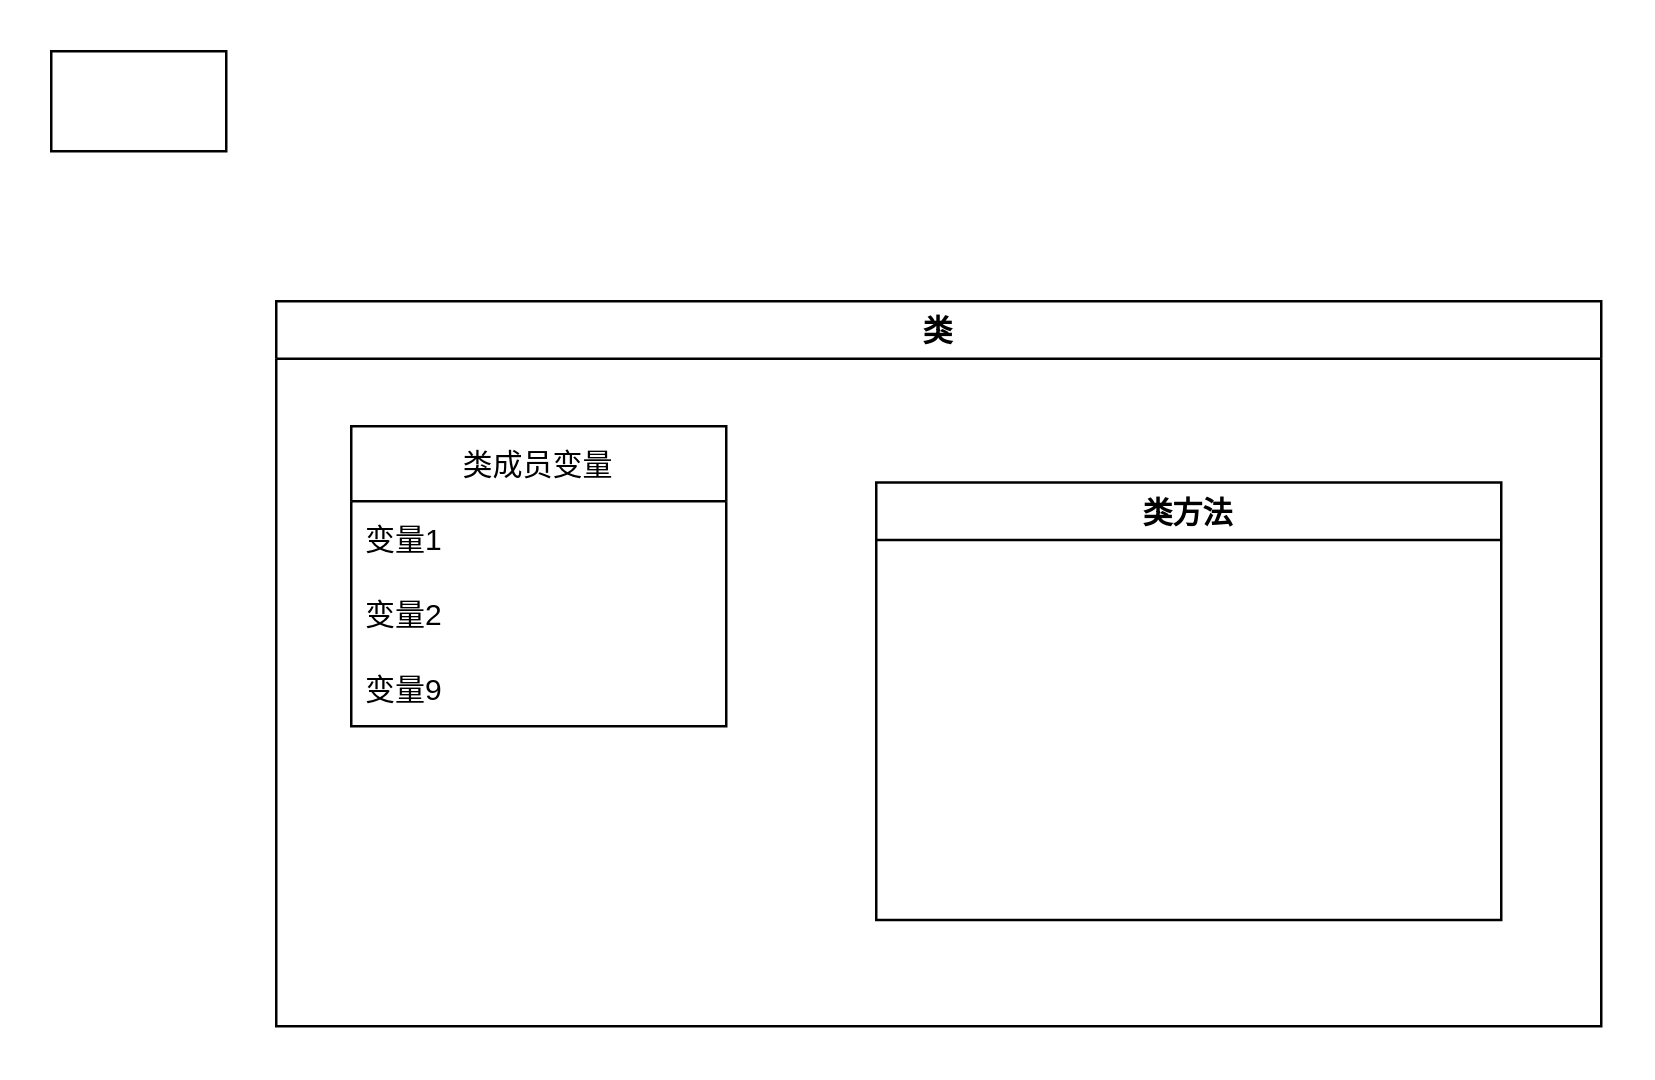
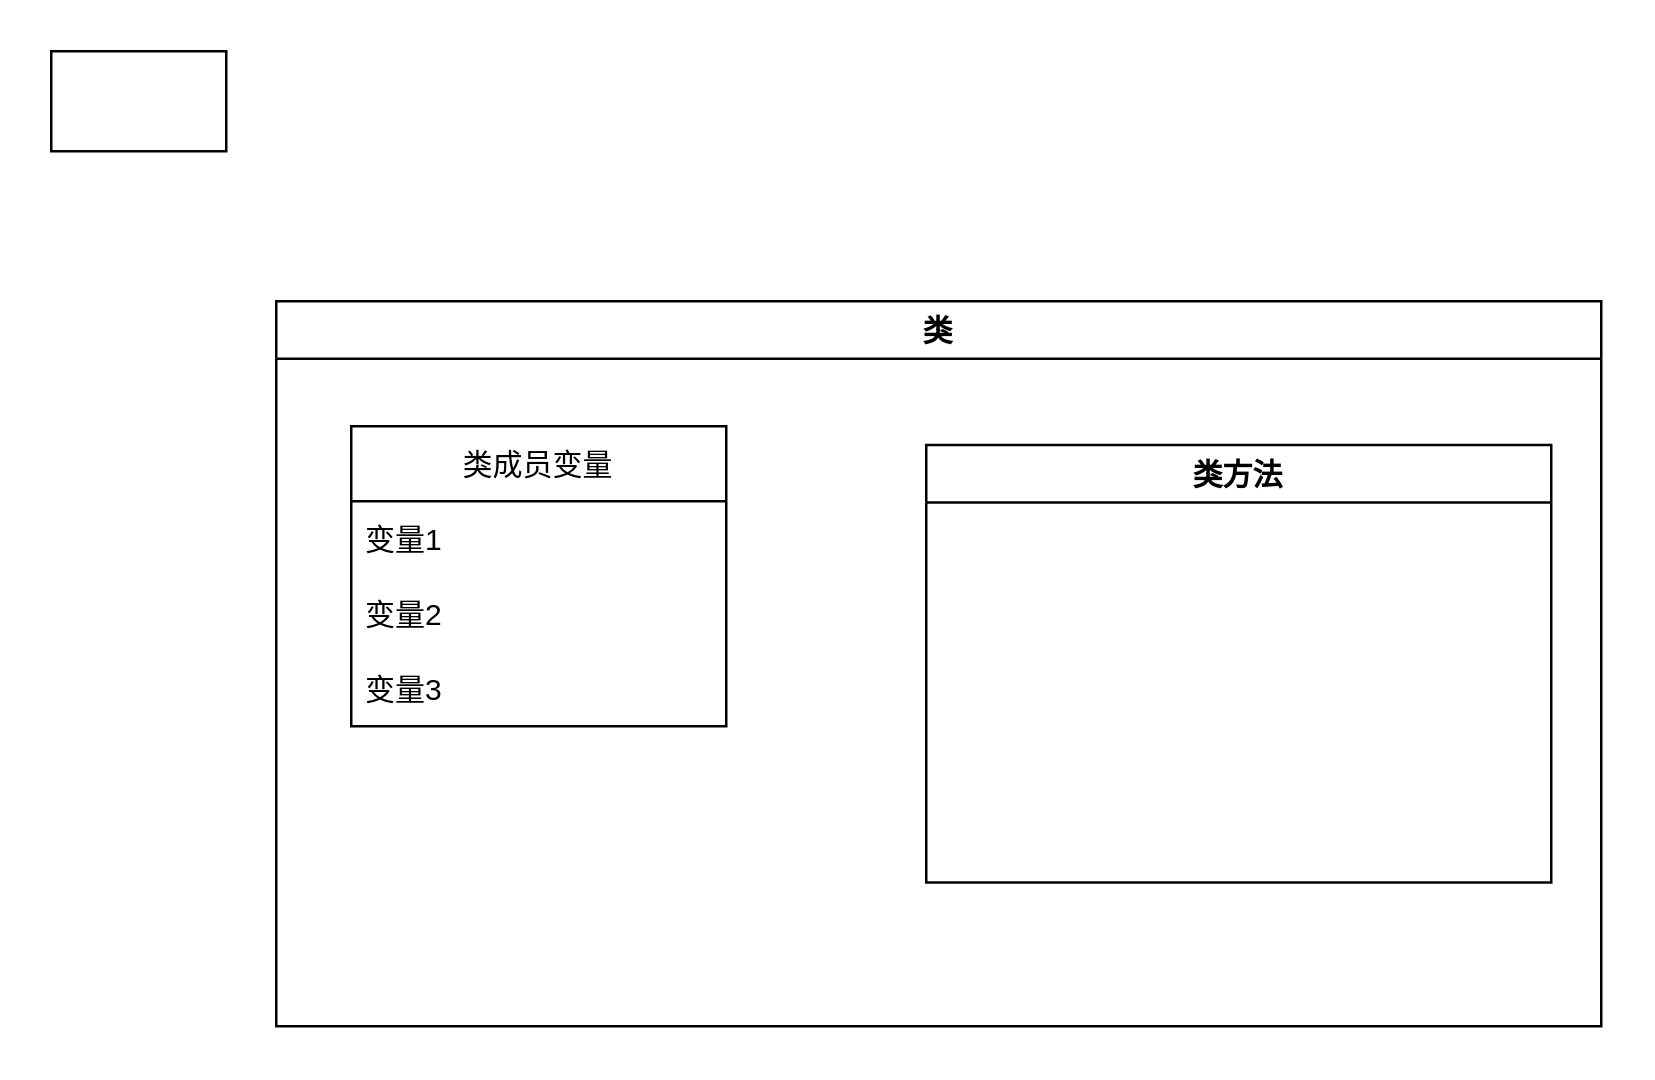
  <mxCell id="0" />
  <mxCell id="1" parent="0" />
  <mxCell id="2" value="类" style="swimlane;startSize=23;" vertex="1" parent="1"><mxGeometry x="110" y="120" width="530" height="290" as="geometry" /></mxCell>
  <mxCell id="3" value="类成员变量" style="swimlane;fontStyle=0;childLayout=stackLayout;horizontal=1;startSize=30;horizontalStack=0;resizeParent=1;resizeParentMax=0;resizeLast=0;collapsible=1;marginBottom=0;" vertex="1" parent="2"><mxGeometry x="30" y="50" width="150" height="120" as="geometry" /></mxCell>
  <mxCell id="4" value="变量1" style="text;strokeColor=none;fillColor=none;align=left;verticalAlign=middle;spacingLeft=4;spacingRight=4;overflow=hidden;points=[[0,0.5],[1,0.5]];portConstraint=eastwest;rotatable=0;" vertex="1" parent="3"><mxGeometry y="30" width="150" height="30" as="geometry" /></mxCell>
  <mxCell id="5" value="变量2" style="text;strokeColor=none;fillColor=none;align=left;verticalAlign=middle;spacingLeft=4;spacingRight=4;overflow=hidden;points=[[0,0.5],[1,0.5]];portConstraint=eastwest;rotatable=0;" vertex="1" parent="3"><mxGeometry y="60" width="150" height="30" as="geometry" /></mxCell>
- <mxCell id="6" value="变量9" style="text;strokeColor=none;fillColor=none;align=left;verticalAlign=middle;spacingLeft=4;spacingRight=4;overflow=hidden;points=[[0,0.5],[1,0.5]];portConstraint=eastwest;rotatable=0;" vertex="1" parent="3"><mxGeometry y="90" width="150" height="30" as="geometry" /></mxCell>
- <mxCell id="7" value="类方法" style="swimlane;startSize=23;" vertex="1" parent="2"><mxGeometry x="240" y="72.5" width="250" height="175" as="geometry" /></mxCell>
+ <mxCell id="6" value="变量3" style="text;strokeColor=none;fillColor=none;align=left;verticalAlign=middle;spacingLeft=4;spacingRight=4;overflow=hidden;points=[[0,0.5],[1,0.5]];portConstraint=eastwest;rotatable=0;" vertex="1" parent="3"><mxGeometry y="90" width="150" height="30" as="geometry" /></mxCell>
+ <mxCell id="7" value="类方法" style="swimlane;startSize=23;" vertex="1" parent="2"><mxGeometry x="260" y="57.5" width="250" height="175" as="geometry" /></mxCell>
  <mxCell id="8" value="" style="rounded=0;whiteSpace=wrap;html=1;" vertex="1" parent="1"><mxGeometry x="20" y="20" width="70" height="40" as="geometry" /></mxCell>
